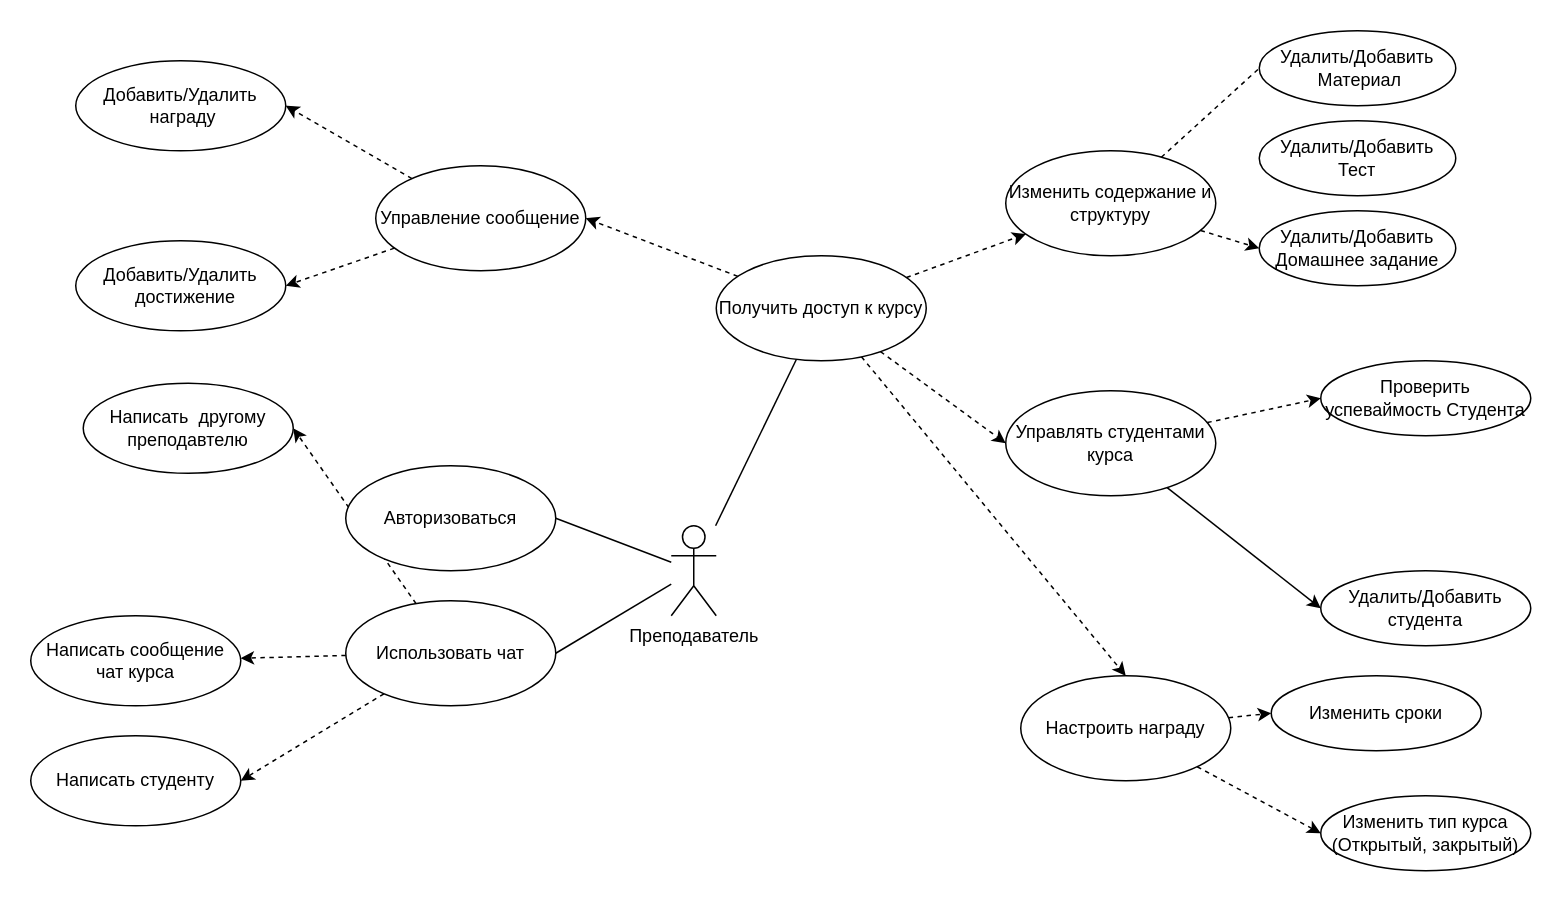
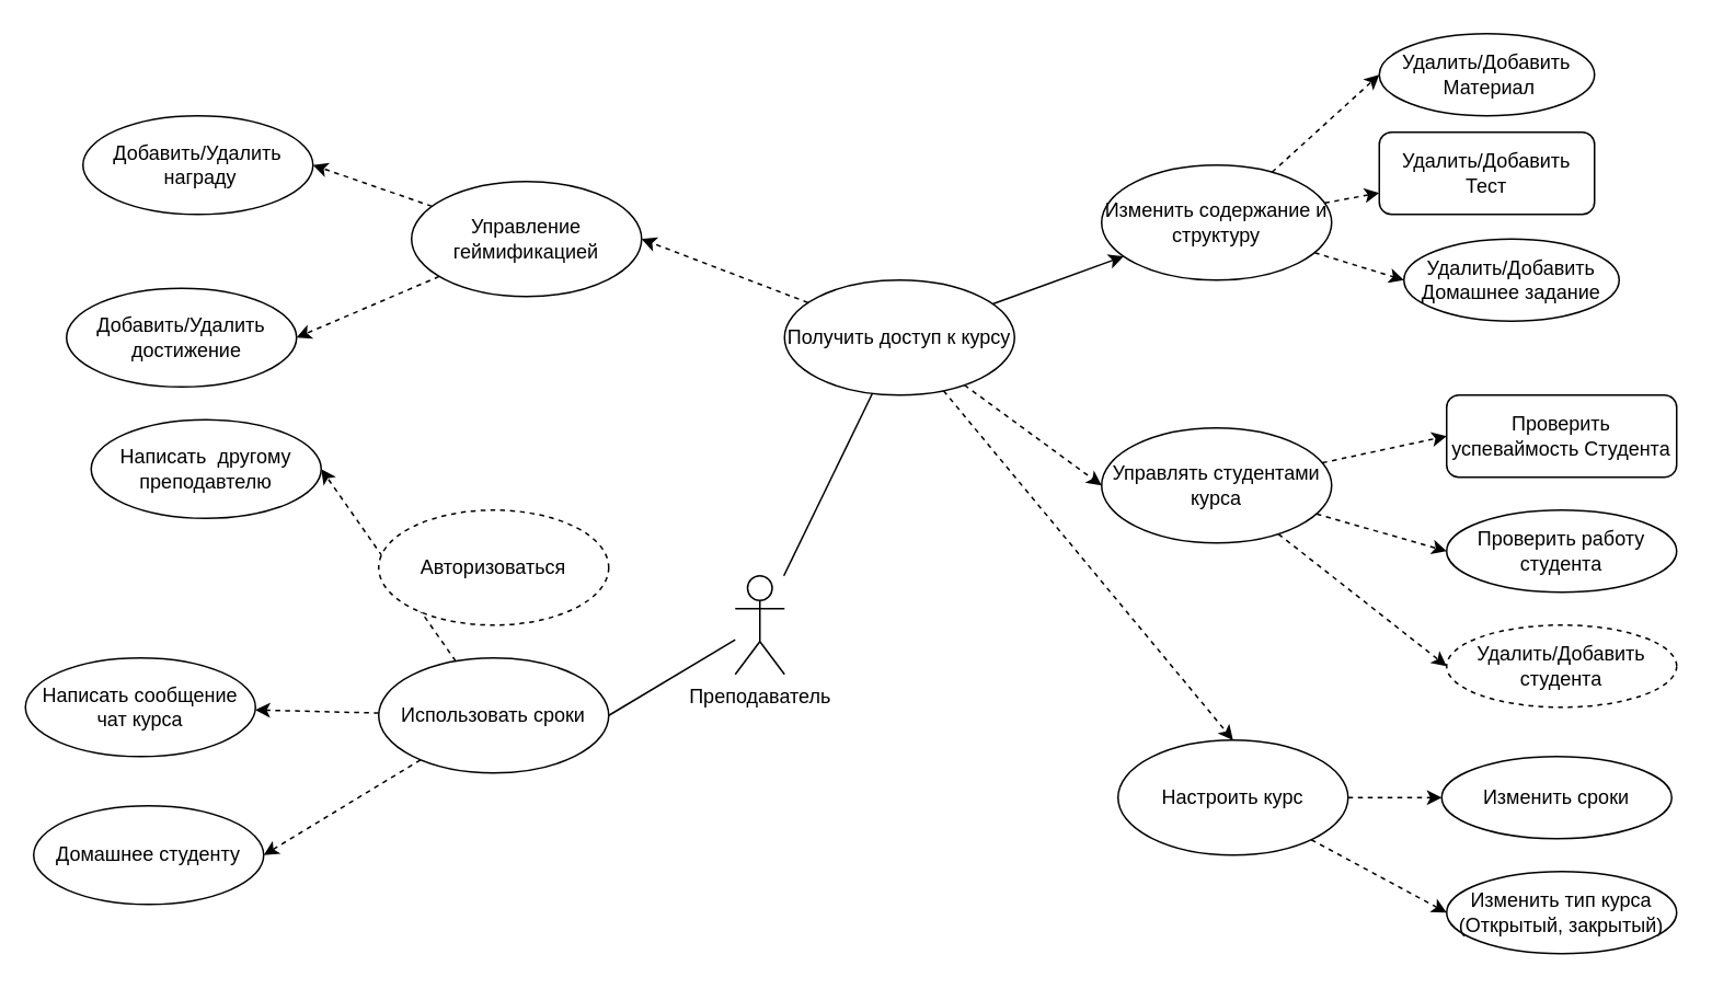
  <mxCell id="0" />
  <mxCell id="1" parent="0" />
- <mxCell id="2" style="rounded=0;orthogonalLoop=1;jettySize=auto;html=1;entryX=1;entryY=0.5;entryDx=0;entryDy=0;endArrow=none;endFill=0;" parent="1" source="5" target="37" edge="1"><mxGeometry relative="1" as="geometry" /></mxCell>
  <mxCell id="3" style="rounded=0;orthogonalLoop=1;jettySize=auto;html=1;entryX=1;entryY=0.5;entryDx=0;entryDy=0;endArrow=none;endFill=0;" parent="1" source="5" target="30" edge="1"><mxGeometry relative="1" as="geometry" /></mxCell>
  <mxCell id="4" style="rounded=0;orthogonalLoop=1;jettySize=auto;html=1;endArrow=none;endFill=0;" parent="1" source="5" target="42" edge="1"><mxGeometry relative="1" as="geometry" /></mxCell>
  <mxCell id="5" value="Преподаватель" style="shape=umlActor;verticalLabelPosition=bottom;verticalAlign=top;html=1;" parent="1" vertex="1"><mxGeometry x="447" y="350" width="30" height="60" as="geometry" /></mxCell>
+ <mxCell id="6" value="Проверить работу студента" style="ellipse;whiteSpace=wrap;html=1;" parent="1" vertex="1"><mxGeometry x="880" y="310" width="140" height="50" as="geometry" /></mxCell>
  <mxCell id="7" value="Удалить/Добавить&lt;br&gt;&amp;nbsp;Материал" style="ellipse;whiteSpace=wrap;html=1;" parent="1" vertex="1"><mxGeometry x="839" y="20" width="131" height="50" as="geometry" /></mxCell>
- <mxCell id="8" style="rounded=0;orthogonalLoop=1;jettySize=auto;html=1;entryX=0;entryY=0.5;entryDx=0;entryDy=0;dashed=1;endArrow=none;" parent="1" source="11" target="7" edge="1"><mxGeometry relative="1" as="geometry" /></mxCell>
+ <mxCell id="8" style="rounded=0;orthogonalLoop=1;jettySize=auto;html=1;entryX=0;entryY=0.5;entryDx=0;entryDy=0;dashed=1;" parent="1" source="11" target="7" edge="1"><mxGeometry relative="1" as="geometry" /></mxCell>
+ <mxCell id="9" style="rounded=0;orthogonalLoop=1;jettySize=auto;html=1;dashed=1;" parent="1" source="11" target="23" edge="1"><mxGeometry relative="1" as="geometry" /></mxCell>
  <mxCell id="10" style="rounded=0;orthogonalLoop=1;jettySize=auto;html=1;entryX=0;entryY=0.5;entryDx=0;entryDy=0;dashed=1;" parent="1" source="11" target="24" edge="1"><mxGeometry relative="1" as="geometry" /></mxCell>
  <mxCell id="11" value="Изменить содержание и структуру" style="ellipse;whiteSpace=wrap;html=1;" parent="1" vertex="1"><mxGeometry x="670" y="100" width="140" height="70" as="geometry" /></mxCell>
- <mxCell id="12" value="Проверить успеваймость Студента" style="ellipse;whiteSpace=wrap;html=1;" parent="1" vertex="1"><mxGeometry x="880" y="240" width="140" height="50" as="geometry" /></mxCell>
+ <mxCell id="12" value="Проверить успеваймость Студента" style="whiteSpace=wrap;html=1;rounded=1;" parent="1" vertex="1"><mxGeometry x="880" y="240" width="140" height="50" as="geometry" /></mxCell>
  <mxCell id="13" style="rounded=0;orthogonalLoop=1;jettySize=auto;html=1;dashed=1;entryX=0;entryY=0.5;entryDx=0;entryDy=0;" parent="1" source="16" target="12" edge="1"><mxGeometry relative="1" as="geometry" /></mxCell>
- <mxCell id="15" style="rounded=0;orthogonalLoop=1;jettySize=auto;html=1;entryX=0;entryY=0.5;entryDx=0;entryDy=0;dashed=0;" parent="1" source="16" target="17" edge="1"><mxGeometry relative="1" as="geometry" /></mxCell>
+ <mxCell id="14" style="rounded=0;orthogonalLoop=1;jettySize=auto;html=1;entryX=0;entryY=0.5;entryDx=0;entryDy=0;dashed=1;" parent="1" source="16" target="6" edge="1"><mxGeometry relative="1" as="geometry" /></mxCell>
+ <mxCell id="15" style="rounded=0;orthogonalLoop=1;jettySize=auto;html=1;entryX=0;entryY=0.5;entryDx=0;entryDy=0;dashed=1;" parent="1" source="16" target="17" edge="1"><mxGeometry relative="1" as="geometry" /></mxCell>
  <mxCell id="16" value="Управлять студентами курса" style="ellipse;whiteSpace=wrap;html=1;" parent="1" vertex="1"><mxGeometry x="670" y="260" width="140" height="70" as="geometry" /></mxCell>
- <mxCell id="17" value="Удалить/Добавить студента" style="ellipse;whiteSpace=wrap;html=1;" parent="1" vertex="1"><mxGeometry x="880" y="380" width="140" height="50" as="geometry" /></mxCell>
+ <mxCell id="17" value="Удалить/Добавить студента" style="ellipse;whiteSpace=wrap;html=1;dashed=1;" parent="1" vertex="1"><mxGeometry x="880" y="380" width="140" height="50" as="geometry" /></mxCell>
  <mxCell id="18" style="rounded=0;orthogonalLoop=1;jettySize=auto;html=1;entryX=0;entryY=0.5;entryDx=0;entryDy=0;dashed=1;" parent="1" source="20" target="21" edge="1"><mxGeometry relative="1" as="geometry" /></mxCell>
  <mxCell id="19" style="rounded=0;orthogonalLoop=1;jettySize=auto;html=1;entryX=0;entryY=0.5;entryDx=0;entryDy=0;dashed=1;" parent="1" source="20" target="22" edge="1"><mxGeometry relative="1" as="geometry" /></mxCell>
- <mxCell id="20" value="Настроить награду" style="ellipse;whiteSpace=wrap;html=1;" parent="1" vertex="1"><mxGeometry x="680" y="450" width="140" height="70" as="geometry" /></mxCell>
- <mxCell id="21" value="Изменить сроки" style="ellipse;whiteSpace=wrap;html=1;" parent="1" vertex="1"><mxGeometry x="847" y="450" width="140" height="50" as="geometry" /></mxCell>
+ <mxCell id="20" value="Настроить курс" style="ellipse;whiteSpace=wrap;html=1;" parent="1" vertex="1"><mxGeometry x="680" y="450" width="140" height="70" as="geometry" /></mxCell>
+ <mxCell id="21" value="Изменить сроки" style="ellipse;whiteSpace=wrap;html=1;" parent="1" vertex="1"><mxGeometry x="877" y="460" width="140" height="50" as="geometry" /></mxCell>
  <mxCell id="22" value="Изменить тип курса (Открытый, закрытый)" style="ellipse;whiteSpace=wrap;html=1;" parent="1" vertex="1"><mxGeometry x="880" y="530" width="140" height="50" as="geometry" /></mxCell>
- <mxCell id="23" value="Удалить/Добавить&lt;br&gt;Тест" style="ellipse;whiteSpace=wrap;html=1;" parent="1" vertex="1"><mxGeometry x="839" y="80" width="131" height="50" as="geometry" /></mxCell>
- <mxCell id="24" value="Удалить/Добавить&lt;br&gt;Домашнее задание" style="ellipse;whiteSpace=wrap;html=1;" parent="1" vertex="1"><mxGeometry x="839" y="140" width="131" height="50" as="geometry" /></mxCell>
- <mxCell id="25" value="Добавить/Удалить&lt;br style=&quot;border-color: var(--border-color);&quot;&gt;&amp;nbsp;&amp;nbsp;достижение" style="ellipse;whiteSpace=wrap;html=1;" parent="1" vertex="1"><mxGeometry x="50" y="160" width="140" height="60" as="geometry" /></mxCell>
- <mxCell id="26" value="Добавить/Удалить&lt;br&gt;&amp;nbsp;награду" style="ellipse;whiteSpace=wrap;html=1;" parent="1" vertex="1"><mxGeometry x="50" y="40" width="140" height="60" as="geometry" /></mxCell>
+ <mxCell id="23" value="Удалить/Добавить&lt;br&gt;Тест" style="whiteSpace=wrap;html=1;rounded=1;" parent="1" vertex="1"><mxGeometry x="839" y="80" width="131" height="50" as="geometry" /></mxCell>
+ <mxCell id="24" value="Удалить/Добавить&lt;br&gt;Домашнее задание" style="ellipse;whiteSpace=wrap;html=1;" parent="1" vertex="1"><mxGeometry x="854" y="145" width="131" height="50" as="geometry" /></mxCell>
+ <mxCell id="25" value="Добавить/Удалить&lt;br style=&quot;border-color: var(--border-color);&quot;&gt;&amp;nbsp;&amp;nbsp;достижение" style="ellipse;whiteSpace=wrap;html=1;" parent="1" vertex="1"><mxGeometry x="40" y="175" width="140" height="60" as="geometry" /></mxCell>
+ <mxCell id="26" value="Добавить/Удалить&lt;br&gt;&amp;nbsp;награду" style="ellipse;whiteSpace=wrap;html=1;" parent="1" vertex="1"><mxGeometry x="50" y="70" width="140" height="60" as="geometry" /></mxCell>
  <mxCell id="27" style="rounded=0;orthogonalLoop=1;jettySize=auto;html=1;entryX=1;entryY=0.5;entryDx=0;entryDy=0;dashed=1;" parent="1" source="30" target="33" edge="1"><mxGeometry relative="1" as="geometry" /></mxCell>
  <mxCell id="28" style="rounded=0;orthogonalLoop=1;jettySize=auto;html=1;dashed=1;" parent="1" source="30" target="31" edge="1"><mxGeometry relative="1" as="geometry" /></mxCell>
  <mxCell id="29" style="rounded=0;orthogonalLoop=1;jettySize=auto;html=1;entryX=1;entryY=0.5;entryDx=0;entryDy=0;dashed=1;" parent="1" source="30" target="32" edge="1"><mxGeometry relative="1" as="geometry" /></mxCell>
- <mxCell id="30" value="Использовать чат" style="ellipse;whiteSpace=wrap;html=1;" parent="1" vertex="1"><mxGeometry x="230" y="400" width="140" height="70" as="geometry" /></mxCell>
- <mxCell id="31" value="Написать сообщение чат курса" style="ellipse;whiteSpace=wrap;html=1;" parent="1" vertex="1"><mxGeometry x="20" y="410" width="140" height="60" as="geometry" /></mxCell>
- <mxCell id="32" value="Написать студенту" style="ellipse;whiteSpace=wrap;html=1;" parent="1" vertex="1"><mxGeometry x="20" y="490" width="140" height="60" as="geometry" /></mxCell>
+ <mxCell id="30" value="Использовать сроки" style="ellipse;whiteSpace=wrap;html=1;" parent="1" vertex="1"><mxGeometry x="230" y="400" width="140" height="70" as="geometry" /></mxCell>
+ <mxCell id="31" value="Написать сообщение чат курса" style="ellipse;whiteSpace=wrap;html=1;" parent="1" vertex="1"><mxGeometry x="15" y="400" width="140" height="60" as="geometry" /></mxCell>
+ <mxCell id="32" value="Домашнее студенту" style="ellipse;whiteSpace=wrap;html=1;" parent="1" vertex="1"><mxGeometry x="20" y="490" width="140" height="60" as="geometry" /></mxCell>
  <mxCell id="33" value="Написать&amp;nbsp; другому преподавтелю" style="ellipse;whiteSpace=wrap;html=1;" parent="1" vertex="1"><mxGeometry x="55" y="255" width="140" height="60" as="geometry" /></mxCell>
  <mxCell id="34" style="rounded=0;orthogonalLoop=1;jettySize=auto;html=1;entryX=1;entryY=0.5;entryDx=0;entryDy=0;dashed=1;" parent="1" source="36" target="26" edge="1"><mxGeometry relative="1" as="geometry" /></mxCell>
  <mxCell id="35" style="rounded=0;orthogonalLoop=1;jettySize=auto;html=1;entryX=1;entryY=0.5;entryDx=0;entryDy=0;dashed=1;" parent="1" source="36" target="25" edge="1"><mxGeometry relative="1" as="geometry" /></mxCell>
- <mxCell id="36" value="Управление сообщение" style="ellipse;whiteSpace=wrap;html=1;" parent="1" vertex="1"><mxGeometry x="250" y="110" width="140" height="70" as="geometry" /></mxCell>
- <mxCell id="37" value="Авторизоваться" style="ellipse;whiteSpace=wrap;html=1;" parent="1" vertex="1"><mxGeometry x="230" y="310" width="140" height="70" as="geometry" /></mxCell>
+ <mxCell id="36" value="Управление геймификацией" style="ellipse;whiteSpace=wrap;html=1;" parent="1" vertex="1"><mxGeometry x="250" y="110" width="140" height="70" as="geometry" /></mxCell>
+ <mxCell id="37" value="Авторизоваться" style="ellipse;whiteSpace=wrap;html=1;dashed=1;" parent="1" vertex="1"><mxGeometry x="230" y="310" width="140" height="70" as="geometry" /></mxCell>
  <mxCell id="38" style="rounded=0;orthogonalLoop=1;jettySize=auto;html=1;entryX=1;entryY=0.5;entryDx=0;entryDy=0;dashed=1;" parent="1" source="42" target="36" edge="1"><mxGeometry relative="1" as="geometry" /></mxCell>
  <mxCell id="39" style="rounded=0;orthogonalLoop=1;jettySize=auto;html=1;entryX=0;entryY=0.5;entryDx=0;entryDy=0;dashed=1;" parent="1" source="42" target="16" edge="1"><mxGeometry relative="1" as="geometry" /></mxCell>
  <mxCell id="40" style="rounded=0;orthogonalLoop=1;jettySize=auto;html=1;entryX=0.5;entryY=0;entryDx=0;entryDy=0;dashed=1;" parent="1" source="42" target="20" edge="1"><mxGeometry relative="1" as="geometry" /></mxCell>
- <mxCell id="41" style="rounded=0;orthogonalLoop=1;jettySize=auto;html=1;dashed=1;" edge="1" parent="1" source="42" target="11"><mxGeometry relative="1" as="geometry" /></mxCell>
+ <mxCell id="41" style="rounded=0;orthogonalLoop=1;jettySize=auto;html=1;dashed=0;" edge="1" parent="1" source="42" target="11"><mxGeometry relative="1" as="geometry" /></mxCell>
  <mxCell id="42" value="Получить доступ к курсу" style="ellipse;whiteSpace=wrap;html=1;" parent="1" vertex="1"><mxGeometry x="477" y="170" width="140" height="70" as="geometry" /></mxCell>
